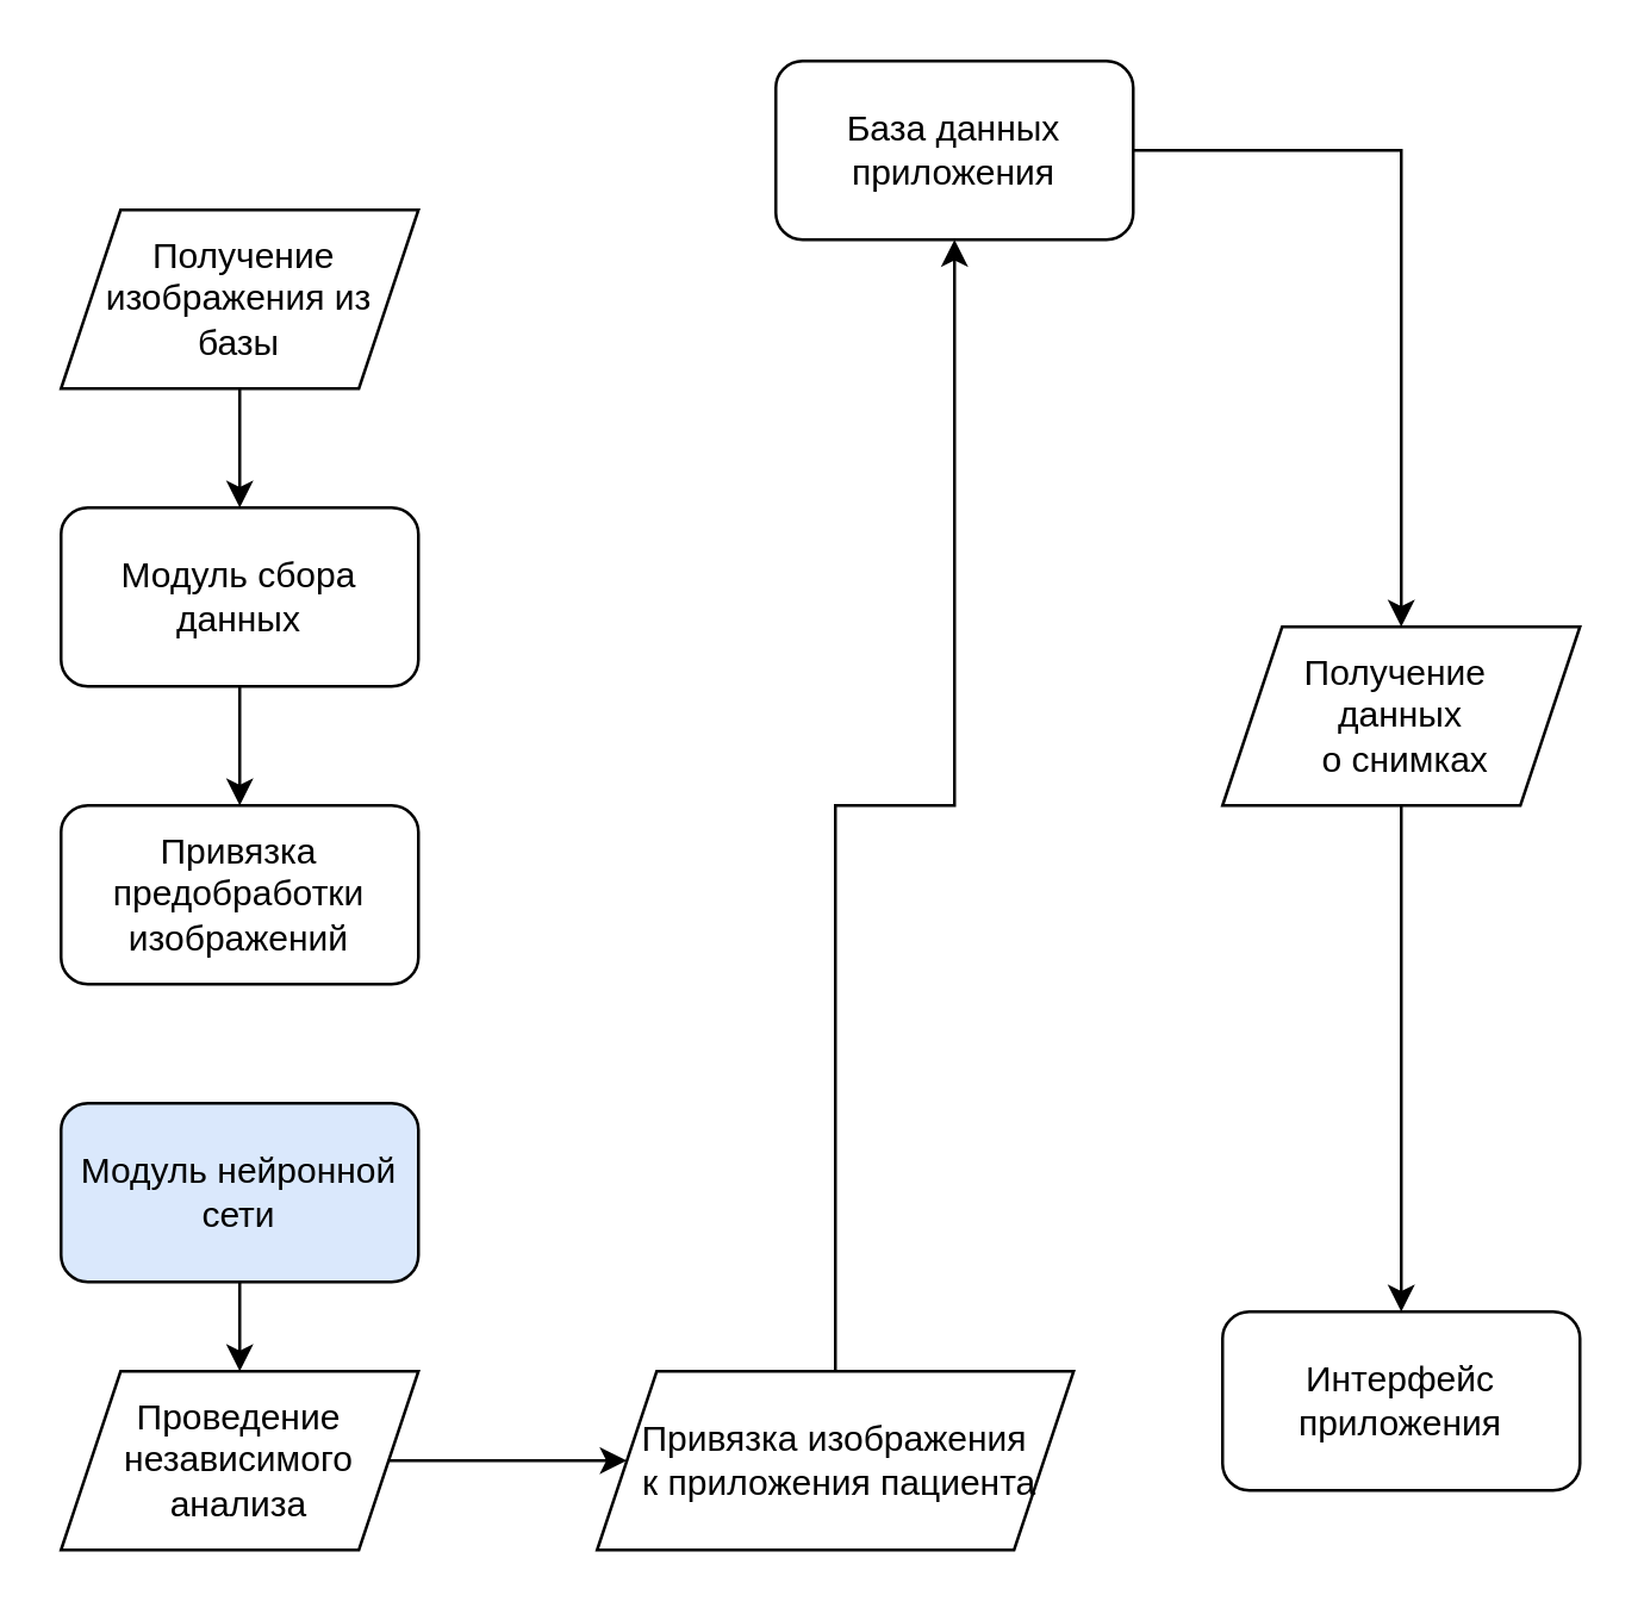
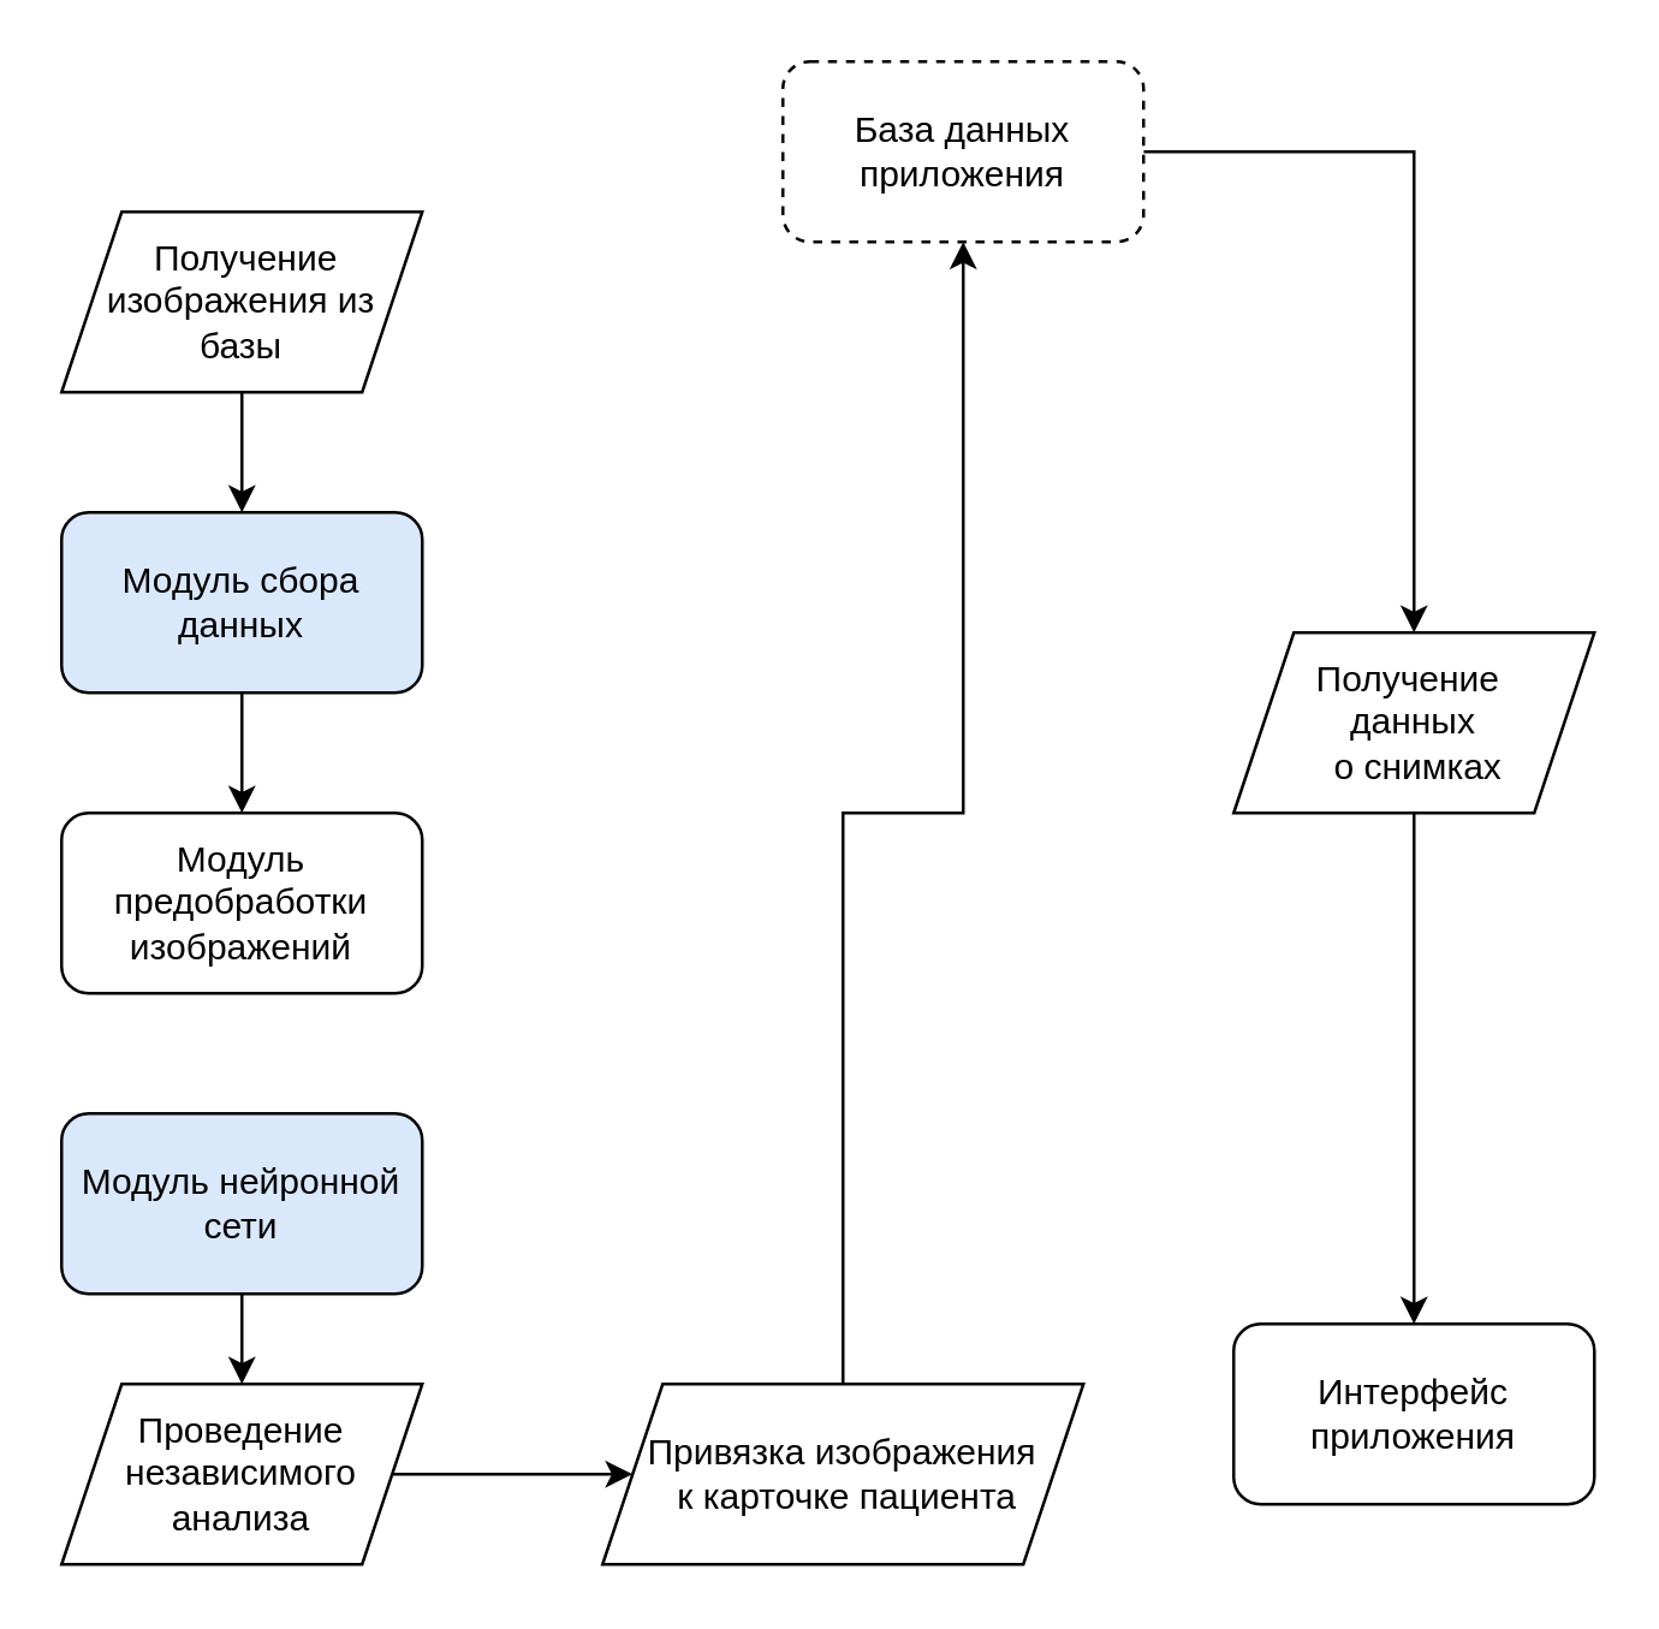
  <mxCell id="0" />
  <mxCell id="1" parent="0" />
  <mxCell id="2" value="" style="edgeStyle=orthogonalEdgeStyle;rounded=0;orthogonalLoop=1;jettySize=auto;html=1;" edge="1" parent="1" source="3" target="4"><mxGeometry relative="1" as="geometry" /></mxCell>
- <mxCell id="3" value="Модуль сбора данных" style="rounded=1;whiteSpace=wrap;html=1;" parent="1" vertex="1"><mxGeometry x="20" y="170" width="120" height="60" as="geometry" /></mxCell>
- <mxCell id="4" value="Привязка предобработки изображений" style="rounded=1;whiteSpace=wrap;html=1;" parent="1" vertex="1"><mxGeometry x="20" y="270" width="120" height="60" as="geometry" /></mxCell>
+ <mxCell id="3" value="Модуль сбора данных" style="rounded=1;whiteSpace=wrap;html=1;fillColor=#dae8fc;" parent="1" vertex="1"><mxGeometry x="20" y="170" width="120" height="60" as="geometry" /></mxCell>
+ <mxCell id="4" value="Модуль предобработки изображений" style="rounded=1;whiteSpace=wrap;html=1;" parent="1" vertex="1"><mxGeometry x="20" y="270" width="120" height="60" as="geometry" /></mxCell>
  <mxCell id="5" value="" style="edgeStyle=orthogonalEdgeStyle;rounded=0;orthogonalLoop=1;jettySize=auto;html=1;" edge="1" parent="1" source="6" target="15"><mxGeometry relative="1" as="geometry" /></mxCell>
  <mxCell id="6" value="Модуль нейронной сети" style="rounded=1;whiteSpace=wrap;html=1;fillColor=#dae8fc;" parent="1" vertex="1"><mxGeometry x="20" y="370" width="120" height="60" as="geometry" /></mxCell>
  <mxCell id="7" style="edgeStyle=orthogonalEdgeStyle;rounded=0;orthogonalLoop=1;jettySize=auto;html=1;entryX=0.5;entryY=0;entryDx=0;entryDy=0;" edge="1" parent="1" source="8" target="13"><mxGeometry relative="1" as="geometry" /></mxCell>
- <mxCell id="8" value="База данных приложения" style="rounded=1;whiteSpace=wrap;html=1;" vertex="1" parent="1"><mxGeometry x="260" y="20" width="120" height="60" as="geometry" /></mxCell>
+ <mxCell id="8" value="База данных приложения" style="rounded=1;whiteSpace=wrap;html=1;dashed=1;" vertex="1" parent="1"><mxGeometry x="260" y="20" width="120" height="60" as="geometry" /></mxCell>
  <mxCell id="9" value="Интерфейс приложения" style="rounded=1;whiteSpace=wrap;html=1;" vertex="1" parent="1"><mxGeometry x="410" y="440" width="120" height="60" as="geometry" /></mxCell>
  <mxCell id="10" value="" style="edgeStyle=orthogonalEdgeStyle;rounded=0;orthogonalLoop=1;jettySize=auto;html=1;" edge="1" parent="1" source="11" target="3"><mxGeometry relative="1" as="geometry" /></mxCell>
  <mxCell id="11" value="&amp;nbsp;Получение изображения из базы" style="shape=parallelogram;perimeter=parallelogramPerimeter;whiteSpace=wrap;html=1;fixedSize=1;" vertex="1" parent="1"><mxGeometry x="20" y="70" width="120" height="60" as="geometry" /></mxCell>
  <mxCell id="12" style="edgeStyle=orthogonalEdgeStyle;rounded=0;orthogonalLoop=1;jettySize=auto;html=1;" edge="1" parent="1" source="13" target="9"><mxGeometry relative="1" as="geometry" /></mxCell>
  <mxCell id="13" value="&lt;div&gt;Получение&amp;nbsp;&lt;/div&gt;&lt;div&gt;данных&lt;/div&gt;&lt;div&gt;&amp;nbsp;о снимках&lt;/div&gt;" style="shape=parallelogram;perimeter=parallelogramPerimeter;whiteSpace=wrap;html=1;fixedSize=1;" vertex="1" parent="1"><mxGeometry x="410" y="210" width="120" height="60" as="geometry" /></mxCell>
  <mxCell id="14" value="" style="edgeStyle=orthogonalEdgeStyle;rounded=0;orthogonalLoop=1;jettySize=auto;html=1;" edge="1" parent="1" source="15" target="17"><mxGeometry relative="1" as="geometry" /></mxCell>
  <mxCell id="15" value="Проведение независимого анализа" style="shape=parallelogram;perimeter=parallelogramPerimeter;whiteSpace=wrap;html=1;fixedSize=1;" vertex="1" parent="1"><mxGeometry x="20" y="460" width="120" height="60" as="geometry" /></mxCell>
  <mxCell id="16" style="edgeStyle=orthogonalEdgeStyle;rounded=0;orthogonalLoop=1;jettySize=auto;html=1;entryX=0.5;entryY=1;entryDx=0;entryDy=0;" edge="1" parent="1" source="17" target="8"><mxGeometry relative="1" as="geometry" /></mxCell>
- <mxCell id="17" value="Привязка изображения&lt;div&gt;&amp;nbsp;к приложения пациента&lt;/div&gt;" style="shape=parallelogram;perimeter=parallelogramPerimeter;whiteSpace=wrap;html=1;fixedSize=1;" vertex="1" parent="1"><mxGeometry x="200" y="460" width="160" height="60" as="geometry" /></mxCell>
+ <mxCell id="17" value="Привязка изображения&lt;div&gt;&amp;nbsp;к карточке пациента&lt;/div&gt;" style="shape=parallelogram;perimeter=parallelogramPerimeter;whiteSpace=wrap;html=1;fixedSize=1;" vertex="1" parent="1"><mxGeometry x="200" y="460" width="160" height="60" as="geometry" /></mxCell>
